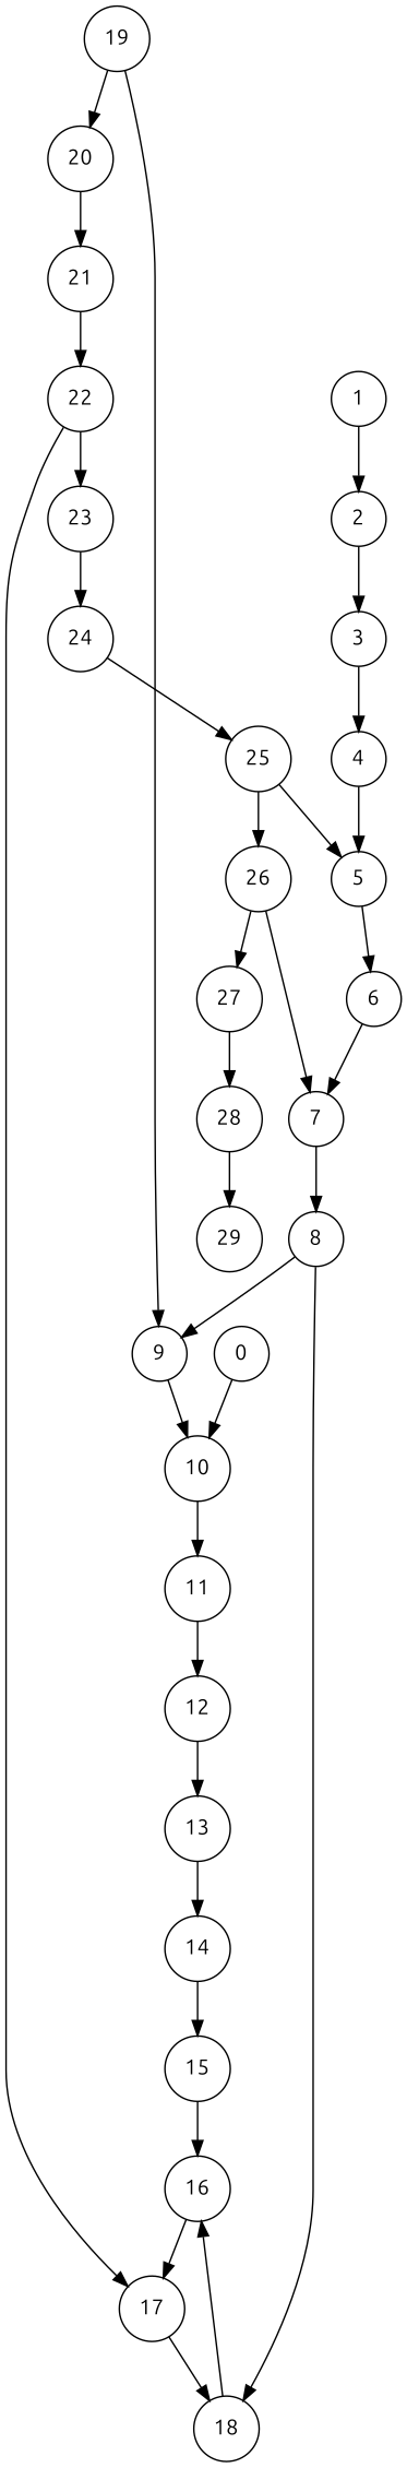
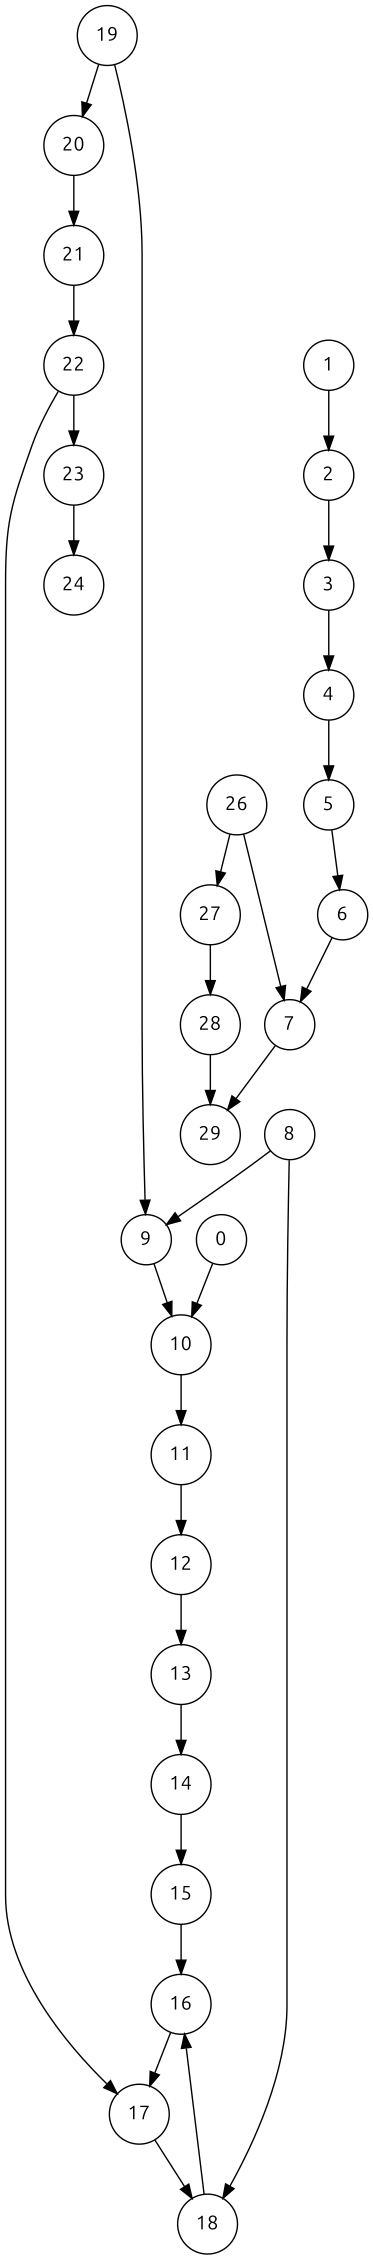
  digraph {
    fontname=Ubuntu
    node [fontname=Ubuntu shape=circle]
    edge [fontname=Ubuntu]
    0
    10
    1
    2
    11
    3
    4
    5
    6
    7
    15
    16
    8
    9
    18
    12
    13
    14
    24
-   25
    17
    19
    20
    21
    22
    23
    26
    27
    28
    29
    0 -> 10
    10 -> 11
    1 -> 2
    2 -> 3
    11 -> 12
    3 -> 4
    4 -> 5
    5 -> 6
    6 -> 7
-   7 -> 8
+   7 -> 29
    15 -> 16
    16 -> 17
    8 -> 9
    8 -> 18
    9 -> 10
    18 -> 16
    12 -> 13
    13 -> 14
    14 -> 15
-   24 -> 25
-   25 -> 5
-   25 -> 26
    17 -> 18
    19 -> 9
    19 -> 20
    20 -> 21
    21 -> 22
    22 -> 17
    22 -> 23
    23 -> 24
    26 -> 7
    26 -> 27
    27 -> 28
    28 -> 29
  }
